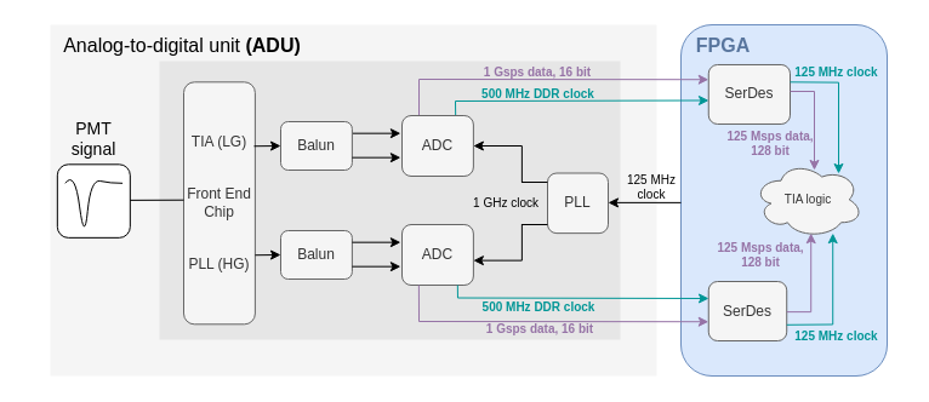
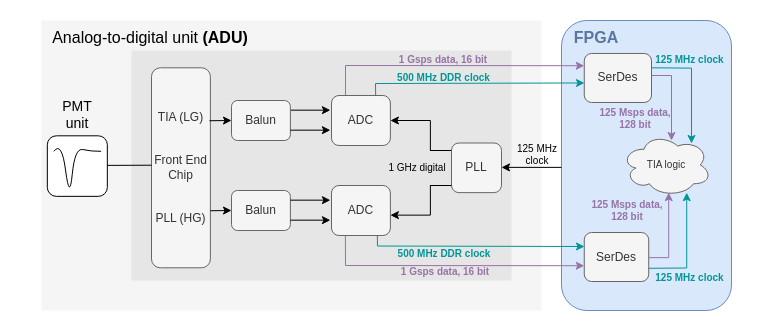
  <mxCell id="0" />
  <mxCell id="1" parent="0" />
  <mxCell id="2" value="" style="rounded=1;whiteSpace=wrap;html=1;fillColor=#dae8fc;strokeColor=#6c8ebf;strokeWidth=1;gradientDirection=radial;" parent="1" vertex="1"><mxGeometry x="561" y="20" width="170" height="290" as="geometry" /></mxCell>
  <mxCell id="3" value="" style="rounded=0;whiteSpace=wrap;html=1;fillColor=#f5f5f5;strokeColor=none;fontColor=#333333;strokeWidth=0;" parent="1" vertex="1"><mxGeometry x="41" y="20" width="500" height="290" as="geometry" /></mxCell>
  <mxCell id="4" value="&lt;span style=&quot;font-weight: normal&quot;&gt;Analog-to-digital unit &lt;/span&gt;(ADU)" style="text;html=1;strokeColor=none;fillColor=none;align=center;verticalAlign=middle;whiteSpace=wrap;rounded=0;fontFamily=Helvetica;fontSize=16;fontColor=#000000;fontStyle=1" parent="1" vertex="1"><mxGeometry x="35.17" y="27" width="230" height="20" as="geometry" /></mxCell>
  <mxCell id="5" value="" style="rounded=0;whiteSpace=wrap;html=1;fontFamily=Helvetica;fontSize=12;fontColor=#333333;strokeColor=none;fillColor=#E6E6E6;" parent="1" vertex="1"><mxGeometry x="131" y="50" width="380" height="230" as="geometry" /></mxCell>
  <mxCell id="6" value="TIA (LG)&lt;br&gt;&lt;br&gt;&lt;br&gt;Front End Chip&lt;br&gt;&lt;br&gt;&lt;br style=&quot;font-size: 11px&quot;&gt;PLL (HG)" style="rounded=1;whiteSpace=wrap;html=1;fontFamily=Helvetica;fontSize=12;fontColor=#333333;strokeColor=#666666;strokeWidth=1;fillColor=#F5F5F5;" parent="1" vertex="1"><mxGeometry x="151" y="67.31" width="58.89" height="200" as="geometry" /></mxCell>
  <mxCell id="7" value="" style="endArrow=none;html=1;rounded=0;fontFamily=Helvetica;fontSize=10;fontColor=#D6625D;strokeColor=#000000;strokeWidth=1;" parent="1" edge="1"><mxGeometry width="50" height="50" relative="1" as="geometry"><mxPoint x="91" y="164.95" as="sourcePoint" /><mxPoint x="151" y="164.71" as="targetPoint" /></mxGeometry></mxCell>
  <mxCell id="8" value="" style="endArrow=classic;html=1;rounded=0;fontFamily=Helvetica;fontSize=10;fontColor=#D6625D;strokeColor=#000000;strokeWidth=1;endFill=1;" parent="1" edge="1"><mxGeometry width="50" height="50" relative="1" as="geometry"><mxPoint x="289.89" y="109.67" as="sourcePoint" /><mxPoint x="329.89" y="109.67" as="targetPoint" /></mxGeometry></mxCell>
  <mxCell id="9" value="" style="endArrow=classic;html=1;rounded=0;fontFamily=Helvetica;fontSize=10;fontColor=#D6625D;strokeColor=#000000;strokeWidth=1;endFill=1;" parent="1" edge="1"><mxGeometry width="50" height="50" relative="1" as="geometry"><mxPoint x="209" y="120.24" as="sourcePoint" /><mxPoint x="231" y="120" as="targetPoint" /></mxGeometry></mxCell>
  <mxCell id="10" value="" style="endArrow=classic;html=1;rounded=0;fontFamily=Helvetica;fontSize=10;fontColor=#D6625D;strokeColor=#000000;strokeWidth=1;endFill=1;" parent="1" edge="1"><mxGeometry width="50" height="50" relative="1" as="geometry"><mxPoint x="209.89" y="210.24" as="sourcePoint" /><mxPoint x="231" y="210" as="targetPoint" /></mxGeometry></mxCell>
  <mxCell id="11" value="Balun" style="rounded=1;whiteSpace=wrap;html=1;fontFamily=Helvetica;fontSize=12;fontColor=#333333;strokeColor=#666666;strokeWidth=1;fillColor=#F5F5F5;" parent="1" vertex="1"><mxGeometry x="231" y="100" width="58.89" height="40" as="geometry" /></mxCell>
  <mxCell id="12" value="Balun" style="rounded=1;whiteSpace=wrap;html=1;fontFamily=Helvetica;fontSize=12;fontColor=#333333;strokeColor=#666666;strokeWidth=1;fillColor=#F5F5F5;" parent="1" vertex="1"><mxGeometry x="231" y="190" width="58.89" height="40" as="geometry" /></mxCell>
  <mxCell id="13" value="" style="endArrow=classic;html=1;rounded=0;fontFamily=Helvetica;fontSize=10;fontColor=#D6625D;strokeColor=#000000;strokeWidth=1;endFill=1;" parent="1" edge="1"><mxGeometry width="50" height="50" relative="1" as="geometry"><mxPoint x="289.89" y="129.67" as="sourcePoint" /><mxPoint x="329.89" y="129.67" as="targetPoint" /></mxGeometry></mxCell>
  <mxCell id="14" value="" style="endArrow=classic;html=1;rounded=0;fontFamily=Helvetica;fontSize=10;fontColor=#D6625D;strokeColor=#000000;strokeWidth=1;endFill=1;" parent="1" edge="1"><mxGeometry width="50" height="50" relative="1" as="geometry"><mxPoint x="289.89" y="199.67" as="sourcePoint" /><mxPoint x="329.89" y="199.67" as="targetPoint" /></mxGeometry></mxCell>
  <mxCell id="15" value="" style="endArrow=classic;html=1;rounded=0;fontFamily=Helvetica;fontSize=10;fontColor=#D6625D;strokeColor=#000000;strokeWidth=1;endFill=1;" parent="1" edge="1"><mxGeometry width="50" height="50" relative="1" as="geometry"><mxPoint x="289.89" y="219.67" as="sourcePoint" /><mxPoint x="329.89" y="219.67" as="targetPoint" /></mxGeometry></mxCell>
  <mxCell id="16" value="ADC" style="rounded=1;whiteSpace=wrap;html=1;fontFamily=Helvetica;fontSize=12;fontColor=#333333;strokeColor=#666666;strokeWidth=1;fillColor=#F5F5F5;" parent="1" vertex="1"><mxGeometry x="331" y="185" width="58.89" height="50" as="geometry" /></mxCell>
  <mxCell id="17" value="PLL" style="rounded=1;whiteSpace=wrap;html=1;fontFamily=Helvetica;fontSize=12;fontColor=#333333;strokeColor=#666666;strokeWidth=1;fillColor=#F5F5F5;" parent="1" vertex="1"><mxGeometry x="451" y="142.5" width="50" height="49.63" as="geometry" /></mxCell>
  <mxCell id="18" value="" style="endArrow=classic;html=1;rounded=0;fontFamily=Helvetica;fontSize=10;fontColor=#D6625D;strokeColor=#000000;strokeWidth=1;endFill=1;" parent="1" edge="1"><mxGeometry width="50" height="50" relative="1" as="geometry"><mxPoint x="429.89" y="150" as="sourcePoint" /><mxPoint x="389.89" y="120" as="targetPoint" /><Array as="points"><mxPoint x="429.89" y="120" /></Array></mxGeometry></mxCell>
  <mxCell id="19" value="" style="endArrow=none;html=1;rounded=0;fontFamily=Helvetica;fontSize=10;fontColor=#D6625D;strokeColor=#000000;strokeWidth=1;endFill=0;startArrow=classic;startFill=1;" parent="1" edge="1"><mxGeometry width="50" height="50" relative="1" as="geometry"><mxPoint x="389.89" y="214.63" as="sourcePoint" /><mxPoint x="429.89" y="184.63" as="targetPoint" /><Array as="points"><mxPoint x="429.89" y="214.63" /></Array></mxGeometry></mxCell>
  <mxCell id="20" value="" style="endArrow=none;html=1;rounded=0;fontFamily=Helvetica;fontSize=10;fontColor=#D6625D;strokeColor=#000000;strokeWidth=1;" parent="1" edge="1"><mxGeometry width="50" height="50" relative="1" as="geometry"><mxPoint x="429.5" y="150" as="sourcePoint" /><mxPoint x="451" y="150" as="targetPoint" /><Array as="points" /></mxGeometry></mxCell>
  <mxCell id="21" value="" style="endArrow=none;html=1;rounded=0;fontFamily=Helvetica;fontSize=10;fontColor=#D6625D;strokeColor=#000000;strokeWidth=1;" parent="1" edge="1"><mxGeometry width="50" height="50" relative="1" as="geometry"><mxPoint x="429.5" y="185" as="sourcePoint" /><mxPoint x="451" y="185" as="targetPoint" /><Array as="points" /></mxGeometry></mxCell>
- <mxCell id="22" value="1 GHz clock" style="text;html=1;strokeColor=none;fillColor=none;align=center;verticalAlign=middle;whiteSpace=wrap;rounded=0;dashed=1;fontFamily=Helvetica;fontSize=10;fontColor=#000000;" parent="1" vertex="1"><mxGeometry x="360.998" y="153.303" width="111.67" height="28.016" as="geometry" /></mxCell>
+ <mxCell id="22" value="1 GHz digital" style="text;html=1;strokeColor=none;fillColor=none;align=center;verticalAlign=middle;whiteSpace=wrap;rounded=0;dashed=1;fontFamily=Helvetica;fontSize=10;fontColor=#000000;" parent="1" vertex="1"><mxGeometry x="360.998" y="153.303" width="111.67" height="28.016" as="geometry" /></mxCell>
  <mxCell id="23" value="" style="endArrow=classic;html=1;rounded=0;fontFamily=Helvetica;fontSize=10;fontColor=#D6625D;strokeColor=#009696;strokeWidth=1;endFill=1;exitX=0.75;exitY=0;exitDx=0;exitDy=0;entryX=0.003;entryY=0.602;entryDx=0;entryDy=0;entryPerimeter=0;" parent="1" source="32" target="30" edge="1"><mxGeometry width="50" height="50" relative="1" as="geometry"><mxPoint x="375.168" y="124" as="sourcePoint" /><mxPoint x="560.34" y="82.93" as="targetPoint" /><Array as="points"><mxPoint x="375" y="83" /></Array></mxGeometry></mxCell>
  <mxCell id="24" value="" style="endArrow=classic;html=1;rounded=0;fontFamily=Helvetica;fontSize=10;fontColor=#D6625D;strokeColor=#9673A6;strokeWidth=1;endFill=1;entryX=0;entryY=0.25;entryDx=0;entryDy=0;" parent="1" target="30" edge="1"><mxGeometry width="50" height="50" relative="1" as="geometry"><mxPoint x="345" y="95" as="sourcePoint" /><mxPoint x="561" y="68" as="targetPoint" /><Array as="points"><mxPoint x="345" y="65" /></Array></mxGeometry></mxCell>
  <mxCell id="25" value="1 Gsps data, 16 bit" style="text;html=1;strokeColor=none;fillColor=none;align=center;verticalAlign=middle;whiteSpace=wrap;rounded=0;dashed=1;fontFamily=Helvetica;fontSize=10;fontColor=#9673A6;fontStyle=1" parent="1" vertex="1"><mxGeometry x="387.328" y="49.003" width="111.67" height="20" as="geometry" /></mxCell>
  <mxCell id="26" value="&lt;b&gt;1 Gsps data, 16 bit&lt;/b&gt;" style="text;html=1;strokeColor=none;fillColor=none;align=center;verticalAlign=middle;whiteSpace=wrap;rounded=0;dashed=1;fontFamily=Helvetica;fontSize=10;fontColor=#9673A6;" parent="1" vertex="1"><mxGeometry x="388.89" y="260" width="111.67" height="21" as="geometry" /></mxCell>
  <mxCell id="27" value="500 MHz DDR clock" style="text;html=1;strokeColor=none;fillColor=none;align=center;verticalAlign=middle;whiteSpace=wrap;rounded=0;dashed=1;fontFamily=Helvetica;fontSize=10;fontColor=#009696;fontStyle=1" parent="1" vertex="1"><mxGeometry x="388.888" y="60.983" width="109" height="33" as="geometry" /></mxCell>
  <mxCell id="28" value="500 MHz DDR clock" style="text;html=1;strokeColor=none;fillColor=none;align=center;verticalAlign=middle;whiteSpace=wrap;rounded=0;dashed=1;fontFamily=Helvetica;fontSize=10;fontColor=#009696;fontStyle=1" parent="1" vertex="1"><mxGeometry x="387.558" y="239.293" width="111.67" height="28.016" as="geometry" /></mxCell>
- <mxCell id="29" value="PMT &lt;br&gt;signal" style="text;html=1;strokeColor=none;fillColor=none;align=center;verticalAlign=middle;whiteSpace=wrap;rounded=0;dashed=1;fontFamily=Helvetica;fontSize=14;fontColor=#000000;" parent="1" vertex="1"><mxGeometry x="20.998" y="100.003" width="111.67" height="28.016" as="geometry" /></mxCell>
+ <mxCell id="29" value="PMT &lt;br&gt;unit" style="text;html=1;strokeColor=none;fillColor=none;align=center;verticalAlign=middle;whiteSpace=wrap;rounded=0;dashed=1;fontFamily=Helvetica;fontSize=14;fontColor=#000000;" parent="1" vertex="1"><mxGeometry x="20.998" y="100.003" width="111.67" height="28.016" as="geometry" /></mxCell>
  <mxCell id="30" value="SerDes" style="rounded=1;whiteSpace=wrap;html=1;fontFamily=Helvetica;fontSize=12;strokeColor=#666666;strokeWidth=1;fillColor=#f5f5f5;fontColor=#333333;" parent="1" vertex="1"><mxGeometry x="583.77" y="52.98" width="67.23" height="49" as="geometry" /></mxCell>
  <mxCell id="31" value="SerDes" style="rounded=1;whiteSpace=wrap;html=1;fontFamily=Helvetica;fontSize=12;strokeColor=#666666;strokeWidth=1;fillColor=#f5f5f5;fontColor=#333333;" parent="1" vertex="1"><mxGeometry x="583.78" y="232" width="64.45" height="49" as="geometry" /></mxCell>
  <mxCell id="32" value="ADC" style="rounded=1;whiteSpace=wrap;html=1;fontFamily=Helvetica;fontSize=12;fontColor=#333333;strokeColor=#666666;strokeWidth=1;fillColor=#F5F5F5;" parent="1" vertex="1"><mxGeometry x="331" y="95" width="58.89" height="50" as="geometry" /></mxCell>
  <mxCell id="33" value="" style="endArrow=classic;html=1;rounded=0;fontFamily=Helvetica;fontSize=10;fontColor=#D6625D;strokeColor=#009696;strokeWidth=1;endFill=1;entryX=0.003;entryY=0.602;entryDx=0;entryDy=0;entryPerimeter=0;" parent="1" edge="1"><mxGeometry width="50" height="50" relative="1" as="geometry"><mxPoint x="376.84" y="235" as="sourcePoint" /><mxPoint x="584" y="246" as="targetPoint" /><Array as="points"><mxPoint x="376.98" y="245.52" /></Array></mxGeometry></mxCell>
  <mxCell id="34" value="" style="endArrow=classic;html=1;rounded=0;fontFamily=Helvetica;fontSize=10;fontColor=#D6625D;strokeColor=#9673A6;strokeWidth=1;endFill=1;entryX=0;entryY=0.25;entryDx=0;entryDy=0;" parent="1" edge="1"><mxGeometry width="50" height="50" relative="1" as="geometry"><mxPoint x="344.89" y="235" as="sourcePoint" /><mxPoint x="583.77" y="265.23" as="targetPoint" /><Array as="points"><mxPoint x="345" y="265" /></Array></mxGeometry></mxCell>
  <mxCell id="35" value="&lt;span style=&quot;&quot;&gt;FPGA&lt;/span&gt;" style="text;html=1;strokeColor=none;fillColor=none;align=center;verticalAlign=middle;whiteSpace=wrap;rounded=0;fontFamily=Helvetica;fontSize=16;fontColor=#59769E;fontStyle=1" parent="1" vertex="1"><mxGeometry x="481" y="27" width="230" height="20" as="geometry" /></mxCell>
  <mxCell id="36" value="TIA logic" style="ellipse;shape=cloud;whiteSpace=wrap;html=1;fontSize=10;strokeWidth=1;gradientDirection=radial;shadow=0;fillColor=#f5f5f5;fontColor=#333333;strokeColor=#666666;" parent="1" vertex="1"><mxGeometry x="621" y="132.98" width="90" height="62.87" as="geometry" /></mxCell>
  <mxCell id="37" value="" style="endArrow=classic;html=1;rounded=0;fontFamily=Helvetica;fontSize=10;fontColor=#D6625D;strokeColor=#9673A6;strokeWidth=1;endFill=1;" parent="1" edge="1"><mxGeometry width="50" height="50" relative="1" as="geometry"><mxPoint x="651" y="75" as="sourcePoint" /><mxPoint x="671" y="140" as="targetPoint" /><Array as="points"><mxPoint x="671" y="75" /></Array></mxGeometry></mxCell>
  <mxCell id="38" value="" style="endArrow=classic;html=1;rounded=0;fontFamily=Helvetica;fontSize=10;fontColor=#D6625D;strokeColor=#9673A6;strokeWidth=1;endFill=1;" parent="1" edge="1"><mxGeometry width="50" height="50" relative="1" as="geometry"><mxPoint x="648.23" y="257.13" as="sourcePoint" /><mxPoint x="668.23" y="192.13" as="targetPoint" /><Array as="points"><mxPoint x="668.23" y="257.13" /></Array></mxGeometry></mxCell>
  <mxCell id="39" value="" style="endArrow=classic;html=1;rounded=0;fontFamily=Helvetica;fontSize=10;fontColor=#D6625D;strokeColor=#009696;strokeWidth=1;endFill=1;" parent="1" edge="1"><mxGeometry width="50" height="50" relative="1" as="geometry"><mxPoint x="651" y="67.31" as="sourcePoint" /><mxPoint x="691" y="142.99" as="targetPoint" /><Array as="points"><mxPoint x="691" y="67.63" /></Array></mxGeometry></mxCell>
  <mxCell id="40" value="125 Msps data, &lt;br&gt;128 bit" style="text;html=1;strokeColor=none;fillColor=none;align=center;verticalAlign=middle;whiteSpace=wrap;rounded=0;dashed=1;fontFamily=Helvetica;fontSize=10;fontColor=#9673A6;fontStyle=1" parent="1" vertex="1"><mxGeometry x="579.328" y="108.023" width="111.67" height="20" as="geometry" /></mxCell>
  <mxCell id="41" value="125 Msps data, &lt;br&gt;128 bit" style="text;html=1;strokeColor=none;fillColor=none;align=center;verticalAlign=middle;whiteSpace=wrap;rounded=0;dashed=1;fontFamily=Helvetica;fontSize=10;fontColor=#9673A6;fontStyle=1" parent="1" vertex="1"><mxGeometry x="570.998" y="200.003" width="111.67" height="20" as="geometry" /></mxCell>
  <mxCell id="42" value="125 MHz clock" style="text;html=1;strokeColor=none;fillColor=none;align=center;verticalAlign=middle;whiteSpace=wrap;rounded=0;dashed=1;fontFamily=Helvetica;fontSize=10;fontColor=#009696;fontStyle=1" parent="1" vertex="1"><mxGeometry x="634.998" y="42.503" width="109" height="33" as="geometry" /></mxCell>
  <mxCell id="43" value="" style="endArrow=classic;html=1;rounded=0;fontFamily=Helvetica;fontSize=10;fontColor=#D6625D;strokeColor=#009696;strokeWidth=1;endFill=1;" parent="1" edge="1"><mxGeometry width="50" height="50" relative="1" as="geometry"><mxPoint x="648.23" y="267.81" as="sourcePoint" /><mxPoint x="686.23" y="192.13" as="targetPoint" /><Array as="points"><mxPoint x="686.23" y="267.49" /></Array></mxGeometry></mxCell>
  <mxCell id="44" value="125 MHz clock" style="text;html=1;strokeColor=none;fillColor=none;align=center;verticalAlign=middle;whiteSpace=wrap;rounded=0;dashed=1;fontFamily=Helvetica;fontSize=10;fontColor=#009696;fontStyle=1" parent="1" vertex="1"><mxGeometry x="634.998" y="260.003" width="109" height="33" as="geometry" /></mxCell>
  <mxCell id="45" value="" style="endArrow=classic;html=1;rounded=0;fontFamily=Helvetica;fontSize=10;fontColor=#D6625D;strokeColor=#000000;strokeWidth=1;endFill=1;" parent="1" edge="1"><mxGeometry width="50" height="50" relative="1" as="geometry"><mxPoint x="561" y="166.89" as="sourcePoint" /><mxPoint x="501" y="166.89" as="targetPoint" /></mxGeometry></mxCell>
  <mxCell id="46" value="125 MHz &lt;br&gt;clock" style="text;html=1;strokeColor=none;fillColor=none;align=center;verticalAlign=middle;whiteSpace=wrap;rounded=0;dashed=1;fontFamily=Helvetica;fontSize=10;fontColor=#000000;" parent="1" vertex="1"><mxGeometry x="480.998" y="140.003" width="111.67" height="28.016" as="geometry" /></mxCell>
  <mxCell id="47" value="" style="group" vertex="1" connectable="0" parent="1"><mxGeometry x="25.246" y="135.32" width="81.584" height="64.68" as="geometry" /></mxCell>
  <mxCell id="48" value="" style="rounded=1;whiteSpace=wrap;html=1;" parent="47" vertex="1"><mxGeometry x="21.596" width="59.988" height="60.528" as="geometry" /></mxCell>
  <mxCell id="49" value="" style="group" parent="47" vertex="1" connectable="0"><mxGeometry y="4.152" width="71.985" height="60.528" as="geometry" /></mxCell>
  <mxCell id="50" value="" style="endArrow=none;html=1;targetPerimeterSpacing=0;strokeWidth=1;curved=1;fillColor=#e51400;strokeColor=#000000;rounded=0;" parent="49" edge="1"><mxGeometry width="50" height="50" relative="1" as="geometry"><mxPoint x="28.123" y="11.371" as="sourcePoint" /><mxPoint x="75.343" y="11.371" as="targetPoint" /><Array as="points"><mxPoint x="35.993" y="0.69" /><mxPoint x="43.863" y="61.218" /><mxPoint x="49.11" y="7.811" /><mxPoint x="64.85" y="11.371" /></Array></mxGeometry></mxCell>
